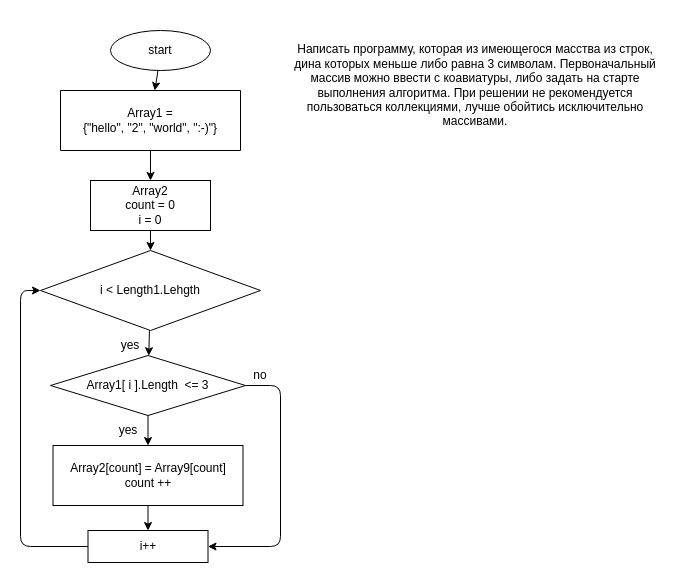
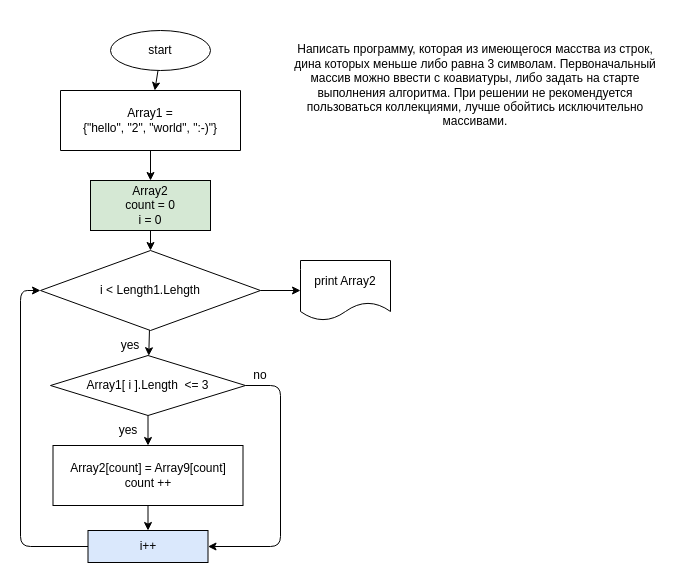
  <mxCell id="0" />
  <mxCell id="1" parent="0" />
  <mxCell id="2" value="" style="edgeStyle=none;html=1;" edge="1" parent="1" source="3" target="6"><mxGeometry relative="1" as="geometry" /></mxCell>
  <mxCell id="3" value="start" style="ellipse;whiteSpace=wrap;html=1;" vertex="1" parent="1"><mxGeometry x="110" y="30" width="100" height="40" as="geometry" /></mxCell>
  <mxCell id="4" value="Написать программу, которая из имеющегося масства из строк, дина которых меньше либо равна 3 символам. Первоначальный массив можно ввести с коавиатуры, либо задать на старте выполнения алгоритма. При решении не рекомендуется пользоваться коллекциями, лучше обойтись исключительно массивами." style="text;html=1;strokeColor=none;fillColor=none;align=center;verticalAlign=middle;whiteSpace=wrap;rounded=0;" vertex="1" parent="1"><mxGeometry x="290" y="20" width="370" height="130" as="geometry" /></mxCell>
  <mxCell id="5" value="" style="edgeStyle=none;html=1;" edge="1" parent="1" source="6"><mxGeometry relative="1" as="geometry"><mxPoint x="150" y="180" as="targetPoint" /></mxGeometry></mxCell>
  <mxCell id="6" value="Array1 = &lt;br&gt;{&quot;hello&quot;, &quot;2&quot;, &quot;world&quot;, &quot;:-)&quot;}" style="shape=parallelogram;perimeter=parallelogramPerimeter;whiteSpace=wrap;html=1;fixedSize=1;size=0;" vertex="1" parent="1"><mxGeometry x="60" y="90" width="180" height="60" as="geometry" /></mxCell>
  <mxCell id="7" value="" style="edgeStyle=none;html=1;" edge="1" parent="1" source="9" target="13"><mxGeometry relative="1" as="geometry" /></mxCell>
  <mxCell id="8" style="edgeStyle=none;html=1;exitX=1;exitY=0.5;exitDx=0;exitDy=0;entryX=1;entryY=0.5;entryDx=0;entryDy=0;" edge="1" parent="1" source="9" target="21"><mxGeometry relative="1" as="geometry"><mxPoint x="280" y="430" as="targetPoint" /><Array as="points"><mxPoint x="280" y="385" /><mxPoint x="280" y="546" /></Array></mxGeometry></mxCell>
  <mxCell id="9" value="Array1[ i ].Length&amp;nbsp;&amp;nbsp;&amp;lt;= 3" style="rhombus;whiteSpace=wrap;html=1;" vertex="1" parent="1"><mxGeometry x="50" y="355" width="195" height="60" as="geometry" /></mxCell>
  <mxCell id="10" value="" style="edgeStyle=none;html=1;" edge="1" parent="1" source="11"><mxGeometry relative="1" as="geometry"><mxPoint x="150" y="250" as="targetPoint" /></mxGeometry></mxCell>
- <mxCell id="11" value="Array2&lt;br&gt;count = 0&lt;br&gt;i = 0" style="rounded=0;whiteSpace=wrap;html=1;" vertex="1" parent="1"><mxGeometry x="90" y="180" width="120" height="50" as="geometry" /></mxCell>
+ <mxCell id="11" value="Array2&lt;br&gt;count = 0&lt;br&gt;i = 0" style="rounded=0;whiteSpace=wrap;html=1;fillColor=#d5e8d4;" vertex="1" parent="1"><mxGeometry x="90" y="180" width="120" height="50" as="geometry" /></mxCell>
  <mxCell id="12" value="" style="edgeStyle=none;html=1;" edge="1" parent="1" source="13" target="21"><mxGeometry relative="1" as="geometry" /></mxCell>
  <mxCell id="13" value="Array2[count] = Array9[count]&lt;br&gt;count ++" style="rounded=0;whiteSpace=wrap;html=1;" vertex="1" parent="1"><mxGeometry x="52.5" y="445" width="190" height="60" as="geometry" /></mxCell>
  <mxCell id="14" value="" style="edgeStyle=none;html=1;" edge="1" parent="1" source="16" target="9"><mxGeometry relative="1" as="geometry" /></mxCell>
+ <mxCell id="15" value="" style="edgeStyle=none;html=1;" edge="1" parent="1" source="16" target="22"><mxGeometry relative="1" as="geometry" /></mxCell>
  <mxCell id="16" value="i &amp;lt; Length1.Lehgth" style="rhombus;whiteSpace=wrap;html=1;" vertex="1" parent="1"><mxGeometry x="40" y="250" width="220" height="80" as="geometry" /></mxCell>
  <mxCell id="17" value="yes" style="text;html=1;strokeColor=none;fillColor=none;align=center;verticalAlign=middle;whiteSpace=wrap;rounded=0;" vertex="1" parent="1"><mxGeometry x="100" y="330" width="60" height="30" as="geometry" /></mxCell>
  <mxCell id="18" value="yes" style="text;html=1;strokeColor=none;fillColor=none;align=center;verticalAlign=middle;whiteSpace=wrap;rounded=0;" vertex="1" parent="1"><mxGeometry x="97.5" y="415" width="60" height="30" as="geometry" /></mxCell>
  <mxCell id="19" value="no" style="text;html=1;strokeColor=none;fillColor=none;align=center;verticalAlign=middle;whiteSpace=wrap;rounded=0;" vertex="1" parent="1"><mxGeometry x="230" y="360" width="60" height="30" as="geometry" /></mxCell>
  <mxCell id="20" style="edgeStyle=none;html=1;exitX=0;exitY=0.5;exitDx=0;exitDy=0;entryX=0;entryY=0.5;entryDx=0;entryDy=0;" edge="1" parent="1" source="21" target="16"><mxGeometry relative="1" as="geometry"><mxPoint x="-60" y="360" as="targetPoint" /><Array as="points"><mxPoint x="20" y="546" /><mxPoint x="20" y="290" /></Array></mxGeometry></mxCell>
- <mxCell id="21" value="i++" style="rounded=0;whiteSpace=wrap;html=1;" vertex="1" parent="1"><mxGeometry x="87.5" y="530" width="120" height="32" as="geometry" /></mxCell>
+ <mxCell id="21" value="i++" style="rounded=0;whiteSpace=wrap;html=1;fillColor=#dae8fc;" vertex="1" parent="1"><mxGeometry x="87.5" y="530" width="120" height="32" as="geometry" /></mxCell>
+ <mxCell id="22" value="print Array2" style="shape=document;whiteSpace=wrap;html=1;boundedLbl=1;" vertex="1" parent="1"><mxGeometry x="300" y="260" width="90" height="60" as="geometry" /></mxCell>
